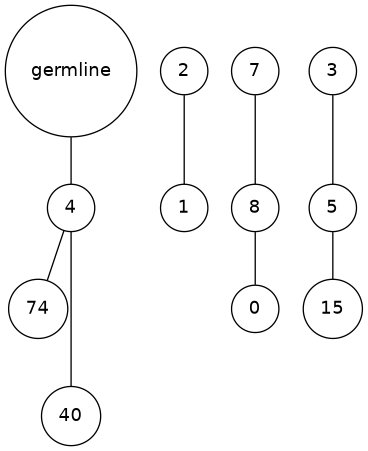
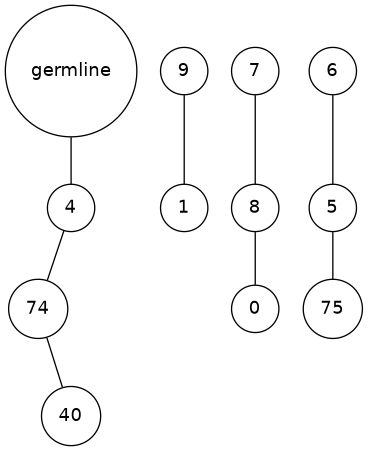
  graph {
    fontname="DejaVu Sans"
    rankdir=UD
    splines=line
    node [fontname="DejaVu Sans" shape=circle]
    edge [fontname="DejaVu Sans"]
    n1 [label=germline]
    n2 [label=4]
    n3 [label=74]
    n4 [label=40]
-   n5 [label=2]
+   n5 [label=9]
    n6 [label=1]
    n7 [label=7]
    n8 [label=8]
    n9 [label=0]
-   n10 [label=3]
+   n10 [label=6]
    n11 [label=5]
-   n12 [label=15]
+   n12 [label=75]
    n1 -- n2
    n2 -- n3
-   n2 -- n4
+   n3 -- n4
    n5 -- n6
    n7 -- n8
    n8 -- n9
    n10 -- n11
    n11 -- n12
  }
